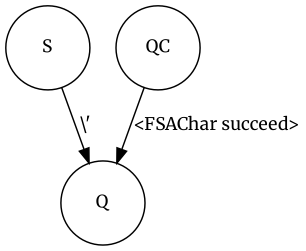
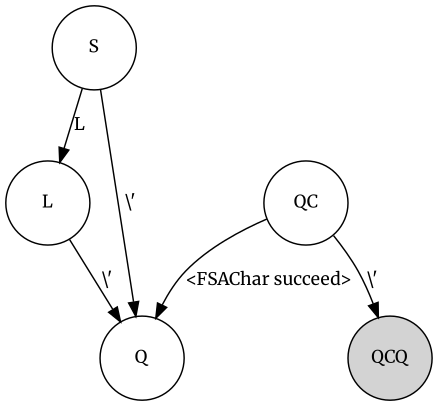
  digraph {
    fontname=Merriweather
    node [fixedsize=true fontname=Merriweather fontsize=12 shape=circle]
    edge [fontname=Merriweather fontsize=12]
    S [height=0.8]
+   L [height=0.8]
    Q [height=0.8]
    QC [height=0.8]
+   QCQ [height=0.8 style=filled]
+   S -> L [label=L]
    S -> Q [label="\\'"]
+   L -> Q [label="\\'"]
    QC -> Q [label="<FSAChar succeed>"]
+   QC -> QCQ [label="\\'"]
  }
